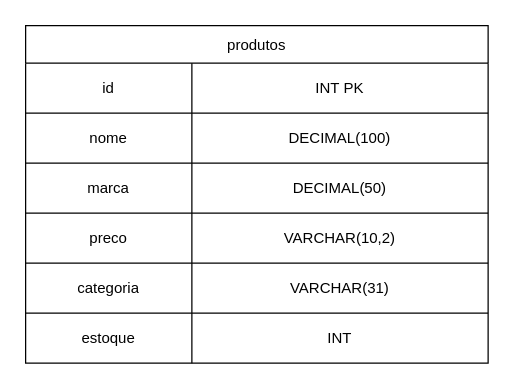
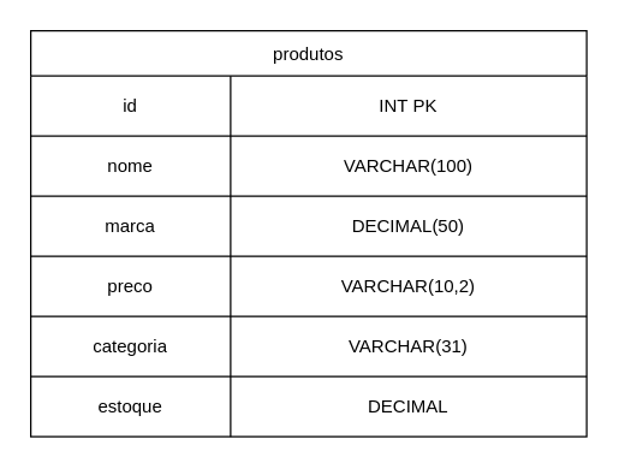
  <mxCell id="0" />
  <mxCell id="1" parent="0" />
  <mxCell id="2" value="produtos" style="shape=table;startSize=30;container=1;collapsible=0;childLayout=tableLayout;" vertex="1" parent="1"><mxGeometry x="20" y="20" width="370" height="270" as="geometry" /></mxCell>
  <mxCell id="3" value="" style="shape=tableRow;horizontal=0;startSize=0;swimlaneHead=0;swimlaneBody=0;strokeColor=inherit;top=0;left=0;bottom=0;right=0;collapsible=0;dropTarget=0;fillColor=none;points=[[0,0.5],[1,0.5]];portConstraint=eastwest;" vertex="1" parent="2"><mxGeometry y="30" width="370" height="40" as="geometry" /></mxCell>
  <mxCell id="4" value="id" style="shape=partialRectangle;html=1;whiteSpace=wrap;connectable=0;strokeColor=inherit;overflow=hidden;fillColor=none;top=0;left=0;bottom=0;right=0;pointerEvents=1;" vertex="1" parent="3"><mxGeometry width="133" height="40" as="geometry"><mxRectangle width="133" height="40" as="alternateBounds" /></mxGeometry></mxCell>
  <mxCell id="5" value="INT PK" style="shape=partialRectangle;html=1;whiteSpace=wrap;connectable=0;strokeColor=inherit;overflow=hidden;fillColor=none;top=0;left=0;bottom=0;right=0;pointerEvents=1;" vertex="1" parent="3"><mxGeometry x="133" width="237" height="40" as="geometry"><mxRectangle width="237" height="40" as="alternateBounds" /></mxGeometry></mxCell>
  <mxCell id="6" value="" style="shape=tableRow;horizontal=0;startSize=0;swimlaneHead=0;swimlaneBody=0;strokeColor=inherit;top=0;left=0;bottom=0;right=0;collapsible=0;dropTarget=0;fillColor=none;points=[[0,0.5],[1,0.5]];portConstraint=eastwest;" vertex="1" parent="2"><mxGeometry y="70" width="370" height="40" as="geometry" /></mxCell>
  <mxCell id="7" value="nome" style="shape=partialRectangle;html=1;whiteSpace=wrap;connectable=0;strokeColor=inherit;overflow=hidden;fillColor=none;top=0;left=0;bottom=0;right=0;pointerEvents=1;" vertex="1" parent="6"><mxGeometry width="133" height="40" as="geometry"><mxRectangle width="133" height="40" as="alternateBounds" /></mxGeometry></mxCell>
- <mxCell id="8" value="DECIMAL(100)" style="shape=partialRectangle;html=1;whiteSpace=wrap;connectable=0;strokeColor=inherit;overflow=hidden;fillColor=none;top=0;left=0;bottom=0;right=0;pointerEvents=1;" vertex="1" parent="6"><mxGeometry x="133" width="237" height="40" as="geometry"><mxRectangle width="237" height="40" as="alternateBounds" /></mxGeometry></mxCell>
+ <mxCell id="8" value="VARCHAR(100)" style="shape=partialRectangle;html=1;whiteSpace=wrap;connectable=0;strokeColor=inherit;overflow=hidden;fillColor=none;top=0;left=0;bottom=0;right=0;pointerEvents=1;" vertex="1" parent="6"><mxGeometry x="133" width="237" height="40" as="geometry"><mxRectangle width="237" height="40" as="alternateBounds" /></mxGeometry></mxCell>
  <mxCell id="9" value="" style="shape=tableRow;horizontal=0;startSize=0;swimlaneHead=0;swimlaneBody=0;strokeColor=inherit;top=0;left=0;bottom=0;right=0;collapsible=0;dropTarget=0;fillColor=none;points=[[0,0.5],[1,0.5]];portConstraint=eastwest;" vertex="1" parent="2"><mxGeometry y="110" width="370" height="40" as="geometry" /></mxCell>
  <mxCell id="10" value="marca" style="shape=partialRectangle;html=1;whiteSpace=wrap;connectable=0;strokeColor=inherit;overflow=hidden;fillColor=none;top=0;left=0;bottom=0;right=0;pointerEvents=1;" vertex="1" parent="9"><mxGeometry width="133" height="40" as="geometry"><mxRectangle width="133" height="40" as="alternateBounds" /></mxGeometry></mxCell>
  <mxCell id="11" value="DECIMAL(50)" style="shape=partialRectangle;html=1;whiteSpace=wrap;connectable=0;strokeColor=inherit;overflow=hidden;fillColor=none;top=0;left=0;bottom=0;right=0;pointerEvents=1;" vertex="1" parent="9"><mxGeometry x="133" width="237" height="40" as="geometry"><mxRectangle width="237" height="40" as="alternateBounds" /></mxGeometry></mxCell>
  <mxCell id="12" value="" style="shape=tableRow;horizontal=0;startSize=0;swimlaneHead=0;swimlaneBody=0;strokeColor=inherit;top=0;left=0;bottom=0;right=0;collapsible=0;dropTarget=0;fillColor=none;points=[[0,0.5],[1,0.5]];portConstraint=eastwest;" vertex="1" parent="2"><mxGeometry y="150" width="370" height="40" as="geometry" /></mxCell>
  <mxCell id="13" value="preco" style="shape=partialRectangle;html=1;whiteSpace=wrap;connectable=0;strokeColor=inherit;overflow=hidden;fillColor=none;top=0;left=0;bottom=0;right=0;pointerEvents=1;" vertex="1" parent="12"><mxGeometry width="133" height="40" as="geometry"><mxRectangle width="133" height="40" as="alternateBounds" /></mxGeometry></mxCell>
  <mxCell id="14" value="VARCHAR(10,2)" style="shape=partialRectangle;html=1;whiteSpace=wrap;connectable=0;strokeColor=inherit;overflow=hidden;fillColor=none;top=0;left=0;bottom=0;right=0;pointerEvents=1;" vertex="1" parent="12"><mxGeometry x="133" width="237" height="40" as="geometry"><mxRectangle width="237" height="40" as="alternateBounds" /></mxGeometry></mxCell>
  <mxCell id="15" value="" style="shape=tableRow;horizontal=0;startSize=0;swimlaneHead=0;swimlaneBody=0;strokeColor=inherit;top=0;left=0;bottom=0;right=0;collapsible=0;dropTarget=0;fillColor=none;points=[[0,0.5],[1,0.5]];portConstraint=eastwest;" vertex="1" parent="2"><mxGeometry y="190" width="370" height="40" as="geometry" /></mxCell>
  <mxCell id="16" value="categoria" style="shape=partialRectangle;html=1;whiteSpace=wrap;connectable=0;strokeColor=inherit;overflow=hidden;fillColor=none;top=0;left=0;bottom=0;right=0;pointerEvents=1;" vertex="1" parent="15"><mxGeometry width="133" height="40" as="geometry"><mxRectangle width="133" height="40" as="alternateBounds" /></mxGeometry></mxCell>
  <mxCell id="17" value="VARCHAR(31)" style="shape=partialRectangle;html=1;whiteSpace=wrap;connectable=0;strokeColor=inherit;overflow=hidden;fillColor=none;top=0;left=0;bottom=0;right=0;pointerEvents=1;" vertex="1" parent="15"><mxGeometry x="133" width="237" height="40" as="geometry"><mxRectangle width="237" height="40" as="alternateBounds" /></mxGeometry></mxCell>
  <mxCell id="18" value="" style="shape=tableRow;horizontal=0;startSize=0;swimlaneHead=0;swimlaneBody=0;strokeColor=inherit;top=0;left=0;bottom=0;right=0;collapsible=0;dropTarget=0;fillColor=none;points=[[0,0.5],[1,0.5]];portConstraint=eastwest;" vertex="1" parent="2"><mxGeometry y="230" width="370" height="40" as="geometry" /></mxCell>
  <mxCell id="19" value="estoque" style="shape=partialRectangle;html=1;whiteSpace=wrap;connectable=0;strokeColor=inherit;overflow=hidden;fillColor=none;top=0;left=0;bottom=0;right=0;pointerEvents=1;" vertex="1" parent="18"><mxGeometry width="133" height="40" as="geometry"><mxRectangle width="133" height="40" as="alternateBounds" /></mxGeometry></mxCell>
- <mxCell id="20" value="INT" style="shape=partialRectangle;html=1;whiteSpace=wrap;connectable=0;strokeColor=inherit;overflow=hidden;fillColor=none;top=0;left=0;bottom=0;right=0;pointerEvents=1;" vertex="1" parent="18"><mxGeometry x="133" width="237" height="40" as="geometry"><mxRectangle width="237" height="40" as="alternateBounds" /></mxGeometry></mxCell>
+ <mxCell id="20" value="DECIMAL" style="shape=partialRectangle;html=1;whiteSpace=wrap;connectable=0;strokeColor=inherit;overflow=hidden;fillColor=none;top=0;left=0;bottom=0;right=0;pointerEvents=1;" vertex="1" parent="18"><mxGeometry x="133" width="237" height="40" as="geometry"><mxRectangle width="237" height="40" as="alternateBounds" /></mxGeometry></mxCell>
